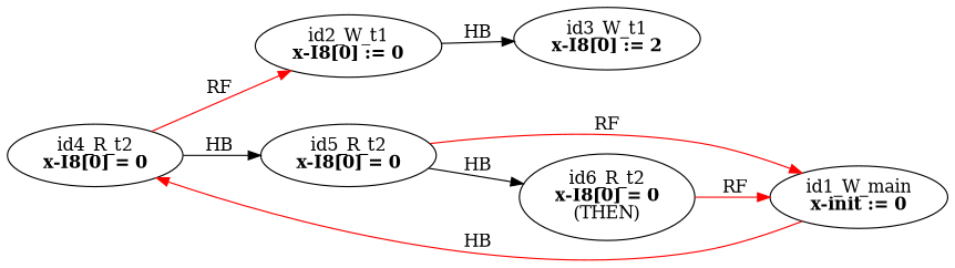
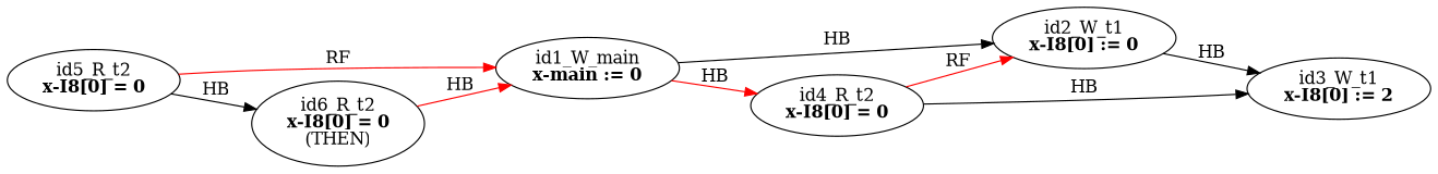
  digraph {
    rankdir=LR
    splines=true
    edge [color=black]
    n1 [label=<id2_W_t1<br/><B>x-I8[0] := 0</B>>]
    n2 [label=<id3_W_t1<br/><B>x-I8[0] := 2</B>>]
    n3 [label=<id4_R_t2<br/><B>x-I8[0] = 0</B>>]
    n4 [label=<id5_R_t2<br/><B>x-I8[0] = 0</B>>]
-   n5 [label=<id1_W_main<br/><B>x-init := 0</B>>]
+   n5 [label=<id1_W_main<br/><B>x-main := 0</B>>]
    n6 [label=<id6_R_t2<br/><B>x-I8[0] = 0</B><br/>(THEN)>]
    n1 -> n2 [label=HB]
    n3 -> n1 [color=red label=RF]
-   n3 -> n4 [label=HB]
+   n3 -> n2 [label=HB]
    n4 -> n5 [color=red label=RF]
    n4 -> n6 [label=HB]
+   n5 -> n1 [label=HB]
    n5 -> n3 [color=red label=HB]
-   n6 -> n5 [color=red label=RF]
+   n6 -> n5 [color=red label=HB]
  }
